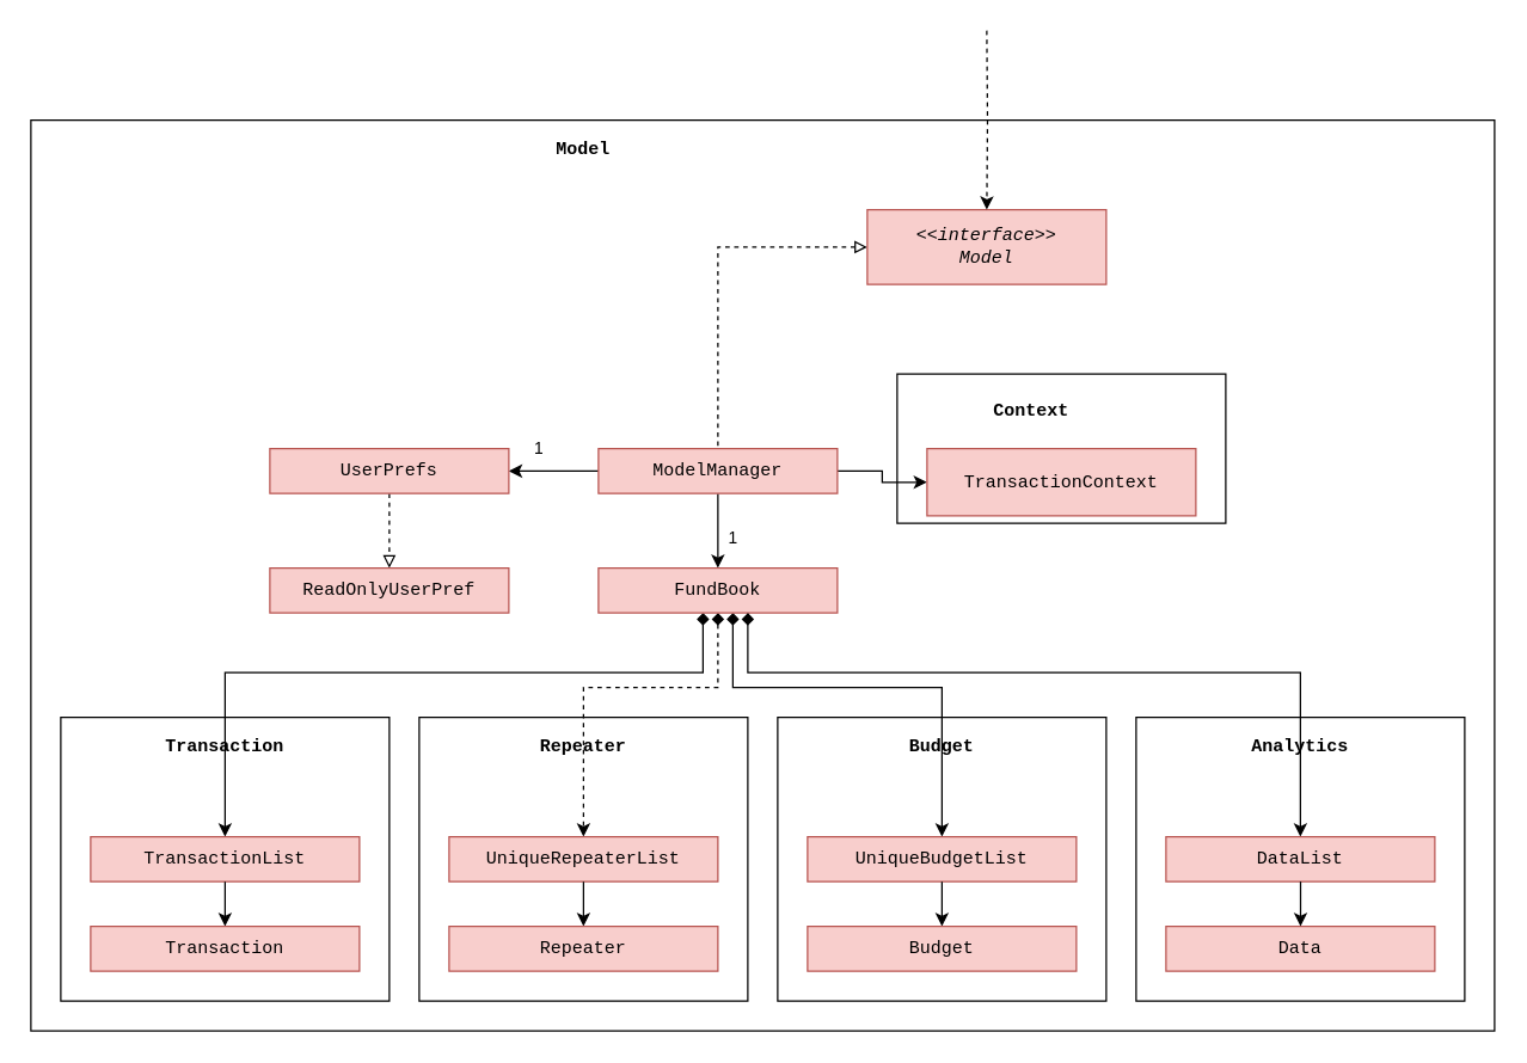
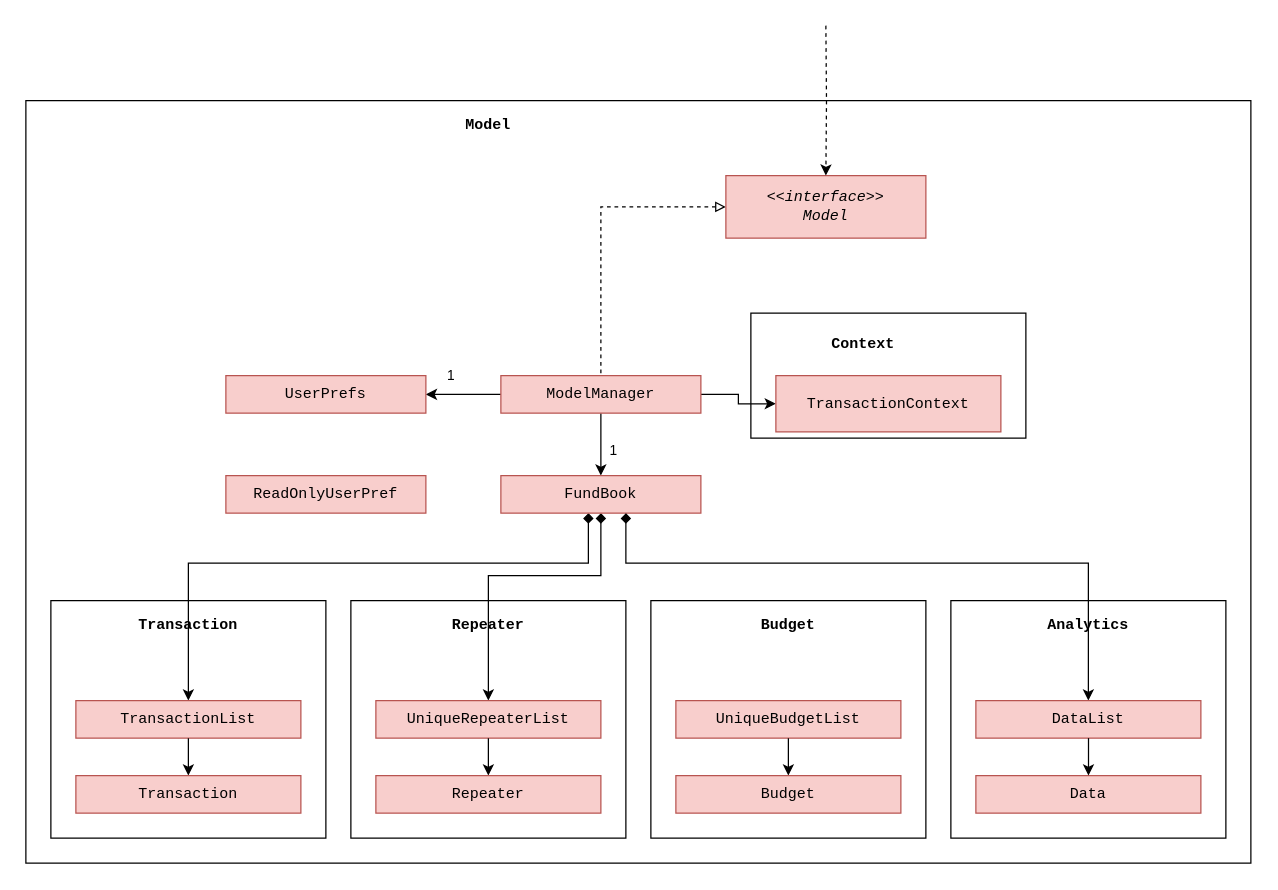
  <mxCell id="0" />
  <mxCell id="1" parent="0" />
  <mxCell id="2" value="" style="rounded=0;whiteSpace=wrap;html=1;fontFamily=Courier New;fillColor=none;" parent="1" vertex="1"><mxGeometry x="20" y="80" width="980" height="610" as="geometry" /></mxCell>
  <mxCell id="3" value="Model" style="text;html=1;strokeColor=none;fillColor=none;align=center;verticalAlign=middle;whiteSpace=wrap;rounded=0;fontStyle=1;fontFamily=Courier New;" parent="1" vertex="1"><mxGeometry x="370" y="90" width="40" height="20" as="geometry" /></mxCell>
  <mxCell id="4" style="edgeStyle=orthogonalEdgeStyle;rounded=0;orthogonalLoop=1;jettySize=auto;html=1;dashed=1;startArrow=block;startFill=0;endArrow=none;endFill=0;strokeWidth=1;fontFamily=Courier New;" parent="1" source="5" target="9" edge="1"><mxGeometry relative="1" as="geometry" /></mxCell>
  <mxCell id="5" value="&lt;div&gt;&lt;i&gt;&amp;lt;&amp;lt;interface&amp;gt;&amp;gt;&lt;/i&gt;&lt;/div&gt;&lt;div&gt;&lt;i&gt;Model&lt;br&gt;&lt;/i&gt;&lt;/div&gt;" style="rounded=0;whiteSpace=wrap;html=1;fillColor=#f8cecc;strokeColor=#b85450;fontFamily=Courier New;" parent="1" vertex="1"><mxGeometry x="580" y="140" width="160" height="50" as="geometry" /></mxCell>
  <mxCell id="6" value="1" style="edgeStyle=orthogonalEdgeStyle;rounded=0;orthogonalLoop=1;jettySize=auto;html=1;startArrow=none;startFill=0;" parent="1" source="9" target="12" edge="1"><mxGeometry x="0.333" y="-15" relative="1" as="geometry"><mxPoint as="offset" /></mxGeometry></mxCell>
  <mxCell id="7" value="1" style="edgeStyle=orthogonalEdgeStyle;rounded=0;orthogonalLoop=1;jettySize=auto;html=1;startArrow=none;startFill=0;endArrow=classic;endFill=1;" parent="1" source="9" target="17" edge="1"><mxGeometry x="0.2" y="10" relative="1" as="geometry"><mxPoint as="offset" /></mxGeometry></mxCell>
  <mxCell id="8" value="" style="edgeStyle=orthogonalEdgeStyle;rounded=0;orthogonalLoop=1;jettySize=auto;html=1;" parent="1" source="9" target="34" edge="1"><mxGeometry relative="1" as="geometry" /></mxCell>
  <mxCell id="9" value="ModelManager" style="rounded=0;whiteSpace=wrap;html=1;fillColor=#f8cecc;strokeColor=#b85450;fontFamily=Courier New;" parent="1" vertex="1"><mxGeometry x="400" y="300" width="160" height="30" as="geometry" /></mxCell>
  <mxCell id="10" value="" style="edgeStyle=orthogonalEdgeStyle;rounded=0;orthogonalLoop=1;jettySize=auto;html=1;dashed=1;startArrow=none;startFill=0;endArrow=classic;endFill=1;fontFamily=Courier New;" parent="1" target="5" edge="1"><mxGeometry relative="1" as="geometry"><mxPoint x="660" y="20" as="sourcePoint" /></mxGeometry></mxCell>
- <mxCell id="11" value="" style="edgeStyle=orthogonalEdgeStyle;rounded=0;orthogonalLoop=1;jettySize=auto;html=1;startArrow=none;startFill=0;endArrow=block;endFill=0;dashed=1;" parent="1" source="12" target="13" edge="1"><mxGeometry relative="1" as="geometry" /></mxCell>
  <mxCell id="12" value="UserPrefs" style="rounded=0;whiteSpace=wrap;html=1;fillColor=#f8cecc;strokeColor=#b85450;fontFamily=Courier New;" parent="1" vertex="1"><mxGeometry x="180" y="300" width="160" height="30" as="geometry" /></mxCell>
  <mxCell id="13" value="ReadOnlyUserPref" style="rounded=0;whiteSpace=wrap;html=1;fillColor=#f8cecc;strokeColor=#b85450;fontFamily=Courier New;" parent="1" vertex="1"><mxGeometry x="180" y="380" width="160" height="30" as="geometry" /></mxCell>
- <mxCell id="14" style="edgeStyle=orthogonalEdgeStyle;rounded=0;orthogonalLoop=1;jettySize=auto;html=1;startArrow=diamond;startFill=1;endArrow=classic;endFill=1;dashed=1;" parent="1" source="17" target="27" edge="1"><mxGeometry relative="1" as="geometry"><Array as="points"><mxPoint x="480" y="460" /><mxPoint x="390" y="460" /></Array></mxGeometry></mxCell>
+ <mxCell id="14" style="edgeStyle=orthogonalEdgeStyle;rounded=0;orthogonalLoop=1;jettySize=auto;html=1;startArrow=diamond;startFill=1;endArrow=classic;endFill=1;" parent="1" source="17" target="27" edge="1"><mxGeometry relative="1" as="geometry"><Array as="points"><mxPoint x="480" y="460" /><mxPoint x="390" y="460" /></Array></mxGeometry></mxCell>
  <mxCell id="15" style="edgeStyle=orthogonalEdgeStyle;rounded=0;orthogonalLoop=1;jettySize=auto;html=1;startArrow=diamond;startFill=1;endArrow=classic;endFill=1;" parent="1" source="17" target="30" edge="1"><mxGeometry relative="1" as="geometry"><Array as="points"><mxPoint x="470" y="450" /><mxPoint x="150" y="450" /></Array></mxGeometry></mxCell>
- <mxCell id="16" style="edgeStyle=orthogonalEdgeStyle;rounded=0;orthogonalLoop=1;jettySize=auto;html=1;entryX=0.5;entryY=0;entryDx=0;entryDy=0;startArrow=diamond;startFill=1;endArrow=classic;endFill=1;" parent="1" source="17" target="21" edge="1"><mxGeometry relative="1" as="geometry"><Array as="points"><mxPoint x="490" y="460" /><mxPoint x="630" y="460" /></Array></mxGeometry></mxCell>
  <mxCell id="17" value="FundBook" style="rounded=0;whiteSpace=wrap;html=1;fillColor=#f8cecc;strokeColor=#b85450;fontFamily=Courier New;" parent="1" vertex="1"><mxGeometry x="400" y="380" width="160" height="30" as="geometry" /></mxCell>
  <mxCell id="18" value="" style="rounded=0;whiteSpace=wrap;html=1;fontFamily=Courier New;fillColor=none;" parent="1" vertex="1"><mxGeometry x="280" y="480" width="220" height="190" as="geometry" /></mxCell>
  <mxCell id="19" value="Repeater" style="text;html=1;strokeColor=none;fillColor=none;align=center;verticalAlign=middle;whiteSpace=wrap;rounded=0;fontStyle=1;fontFamily=Courier New;" parent="1" vertex="1"><mxGeometry x="345" y="490" width="90" height="20" as="geometry" /></mxCell>
  <mxCell id="20" value="" style="rounded=0;whiteSpace=wrap;html=1;fontFamily=Courier New;fillColor=none;" parent="1" vertex="1"><mxGeometry x="520" y="480" width="220" height="190" as="geometry" /></mxCell>
  <mxCell id="21" value="UniqueBudgetList" style="rounded=0;whiteSpace=wrap;html=1;fillColor=#f8cecc;strokeColor=#b85450;fontFamily=Courier New;" parent="1" vertex="1"><mxGeometry x="540" y="560" width="180" height="30" as="geometry" /></mxCell>
  <mxCell id="22" value="" style="edgeStyle=orthogonalEdgeStyle;rounded=0;orthogonalLoop=1;jettySize=auto;html=1;startArrow=classic;startFill=1;endArrow=none;endFill=0;strokeWidth=1;fontFamily=Courier New;" parent="1" source="23" target="21" edge="1"><mxGeometry relative="1" as="geometry" /></mxCell>
  <mxCell id="23" value="Budget" style="rounded=0;whiteSpace=wrap;html=1;fillColor=#f8cecc;strokeColor=#b85450;fontFamily=Courier New;" parent="1" vertex="1"><mxGeometry x="540" y="620" width="180" height="30" as="geometry" /></mxCell>
  <mxCell id="24" value="Budget" style="text;html=1;strokeColor=none;fillColor=none;align=center;verticalAlign=middle;whiteSpace=wrap;rounded=0;fontStyle=1;fontFamily=Courier New;" parent="1" vertex="1"><mxGeometry x="585" y="490" width="90" height="20" as="geometry" /></mxCell>
  <mxCell id="25" value="" style="rounded=0;whiteSpace=wrap;html=1;fontFamily=Courier New;fillColor=none;" parent="1" vertex="1"><mxGeometry x="40" y="480" width="220" height="190" as="geometry" /></mxCell>
  <mxCell id="26" value="Transaction" style="text;html=1;strokeColor=none;fillColor=none;align=center;verticalAlign=middle;whiteSpace=wrap;rounded=0;fontStyle=1;fontFamily=Courier New;" parent="1" vertex="1"><mxGeometry x="105" y="490" width="90" height="20" as="geometry" /></mxCell>
  <mxCell id="27" value="UniqueRepeaterList" style="rounded=0;whiteSpace=wrap;html=1;fillColor=#f8cecc;strokeColor=#b85450;fontFamily=Courier New;" parent="1" vertex="1"><mxGeometry x="300" y="560" width="180" height="30" as="geometry" /></mxCell>
  <mxCell id="28" value="" style="edgeStyle=orthogonalEdgeStyle;rounded=0;orthogonalLoop=1;jettySize=auto;html=1;startArrow=classic;startFill=1;endArrow=none;endFill=0;strokeWidth=1;fontFamily=Courier New;" parent="1" source="29" target="27" edge="1"><mxGeometry relative="1" as="geometry" /></mxCell>
  <mxCell id="29" value="Repeater" style="rounded=0;whiteSpace=wrap;html=1;fillColor=#f8cecc;strokeColor=#b85450;fontFamily=Courier New;" parent="1" vertex="1"><mxGeometry x="300" y="620" width="180" height="30" as="geometry" /></mxCell>
  <mxCell id="30" value="TransactionList" style="rounded=0;whiteSpace=wrap;html=1;fillColor=#f8cecc;strokeColor=#b85450;fontFamily=Courier New;" parent="1" vertex="1"><mxGeometry x="60" y="560" width="180" height="30" as="geometry" /></mxCell>
  <mxCell id="31" value="" style="edgeStyle=orthogonalEdgeStyle;rounded=0;orthogonalLoop=1;jettySize=auto;html=1;startArrow=classic;startFill=1;endArrow=none;endFill=0;strokeWidth=1;fontFamily=Courier New;" parent="1" source="32" target="30" edge="1"><mxGeometry relative="1" as="geometry" /></mxCell>
  <mxCell id="32" value="Transaction" style="rounded=0;whiteSpace=wrap;html=1;fillColor=#f8cecc;strokeColor=#b85450;fontFamily=Courier New;" parent="1" vertex="1"><mxGeometry x="60" y="620" width="180" height="30" as="geometry" /></mxCell>
  <mxCell id="33" value="" style="rounded=0;whiteSpace=wrap;html=1;fontFamily=Courier New;fillColor=none;" parent="1" vertex="1"><mxGeometry x="600" y="250" width="220" height="100" as="geometry" /></mxCell>
  <mxCell id="34" value="TransactionContext" style="rounded=0;whiteSpace=wrap;html=1;fillColor=#f8cecc;strokeColor=#b85450;fontFamily=Courier New;" parent="1" vertex="1"><mxGeometry x="620" y="300" width="180" height="45" as="geometry" /></mxCell>
  <mxCell id="35" value="Context" style="text;html=1;strokeColor=none;fillColor=none;align=center;verticalAlign=middle;whiteSpace=wrap;rounded=0;fontStyle=1;fontFamily=Courier New;" parent="1" vertex="1"><mxGeometry x="645" y="265" width="90" height="20" as="geometry" /></mxCell>
  <mxCell id="36" style="edgeStyle=orthogonalEdgeStyle;rounded=0;orthogonalLoop=1;jettySize=auto;html=1;startArrow=diamond;startFill=1;endArrow=classic;endFill=1;entryX=0.5;entryY=0;entryDx=0;entryDy=0;" edge="1" parent="1" target="39"><mxGeometry relative="1" as="geometry"><Array as="points"><mxPoint x="500" y="450" /><mxPoint x="870" y="450" /></Array><mxPoint x="500" y="410" as="sourcePoint" /><mxPoint x="820" y="550" as="targetPoint" /></mxGeometry></mxCell>
  <mxCell id="37" value="" style="rounded=0;whiteSpace=wrap;html=1;fontFamily=Courier New;fillColor=none;" vertex="1" parent="1"><mxGeometry x="760" y="480" width="220" height="190" as="geometry" /></mxCell>
  <mxCell id="38" value="Analytics" style="text;html=1;strokeColor=none;fillColor=none;align=center;verticalAlign=middle;whiteSpace=wrap;rounded=0;fontStyle=1;fontFamily=Courier New;" vertex="1" parent="1"><mxGeometry x="825" y="490" width="90" height="20" as="geometry" /></mxCell>
  <mxCell id="39" value="DataList" style="rounded=0;whiteSpace=wrap;html=1;fillColor=#f8cecc;strokeColor=#b85450;fontFamily=Courier New;" vertex="1" parent="1"><mxGeometry x="780" y="560" width="180" height="30" as="geometry" /></mxCell>
  <mxCell id="40" value="Data" style="rounded=0;whiteSpace=wrap;html=1;fillColor=#f8cecc;strokeColor=#b85450;fontFamily=Courier New;" vertex="1" parent="1"><mxGeometry x="780" y="620" width="180" height="30" as="geometry" /></mxCell>
  <mxCell id="41" value="" style="edgeStyle=orthogonalEdgeStyle;rounded=0;orthogonalLoop=1;jettySize=auto;html=1;startArrow=classic;startFill=1;endArrow=none;endFill=0;strokeWidth=1;fontFamily=Courier New;" edge="1" parent="1"><mxGeometry relative="1" as="geometry"><mxPoint x="870.095" y="620" as="sourcePoint" /><mxPoint x="870.095" y="590" as="targetPoint" /></mxGeometry></mxCell>
